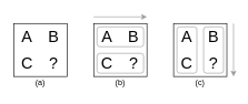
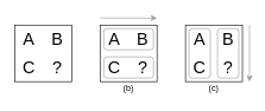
  <mxCell id="0" />
  <mxCell id="1" parent="0" />
  <mxCell id="2" value="" style="group" vertex="1" connectable="0" parent="1"><mxGeometry x="20" y="35" width="80" height="80" as="geometry" /></mxCell>
  <mxCell id="3" value="" style="whiteSpace=wrap;html=1;aspect=fixed;fillColor=none;" vertex="1" parent="2"><mxGeometry width="80" height="80" as="geometry" /></mxCell>
  <mxCell id="4" value="&lt;font style=&quot;font-size: 24px&quot;&gt;A&lt;/font&gt;" style="text;html=1;strokeColor=none;fillColor=none;align=center;verticalAlign=middle;whiteSpace=wrap;rounded=0;" vertex="1" parent="2"><mxGeometry width="40" height="40" as="geometry" /></mxCell>
  <mxCell id="5" value="&lt;font style=&quot;font-size: 24px&quot;&gt;B&lt;/font&gt;" style="text;html=1;strokeColor=none;fillColor=none;align=center;verticalAlign=middle;whiteSpace=wrap;rounded=0;" vertex="1" parent="2"><mxGeometry x="40" width="40" height="40" as="geometry" /></mxCell>
  <mxCell id="6" value="&lt;font style=&quot;font-size: 24px&quot;&gt;?&lt;/font&gt;" style="text;html=1;strokeColor=none;fillColor=none;align=center;verticalAlign=middle;whiteSpace=wrap;rounded=0;" vertex="1" parent="2"><mxGeometry x="40" y="40" width="40" height="40" as="geometry" /></mxCell>
  <mxCell id="7" value="&lt;font style=&quot;font-size: 24px&quot;&gt;C&lt;/font&gt;" style="text;html=1;strokeColor=none;fillColor=none;align=center;verticalAlign=middle;whiteSpace=wrap;rounded=0;" vertex="1" parent="2"><mxGeometry y="40" width="40" height="40" as="geometry" /></mxCell>
  <mxCell id="8" value="" style="group" vertex="1" connectable="0" parent="1"><mxGeometry x="140" y="35" width="80" height="95" as="geometry" /></mxCell>
  <mxCell id="9" value="" style="whiteSpace=wrap;html=1;aspect=fixed;fillColor=none;" vertex="1" parent="8"><mxGeometry width="80" height="80" as="geometry" /></mxCell>
  <mxCell id="10" value="&lt;font style=&quot;font-size: 24px&quot;&gt;A&lt;/font&gt;" style="text;html=1;strokeColor=none;fillColor=none;align=center;verticalAlign=middle;whiteSpace=wrap;rounded=0;" vertex="1" parent="8"><mxGeometry width="40" height="40" as="geometry" /></mxCell>
  <mxCell id="11" value="&lt;font style=&quot;font-size: 24px&quot;&gt;B&lt;/font&gt;" style="text;html=1;strokeColor=none;fillColor=none;align=center;verticalAlign=middle;whiteSpace=wrap;rounded=0;" vertex="1" parent="8"><mxGeometry x="40" width="40" height="40" as="geometry" /></mxCell>
  <mxCell id="12" value="&lt;font style=&quot;font-size: 24px&quot;&gt;?&lt;/font&gt;" style="text;html=1;strokeColor=none;fillColor=none;align=center;verticalAlign=middle;whiteSpace=wrap;rounded=0;" vertex="1" parent="8"><mxGeometry x="40" y="40" width="40" height="40" as="geometry" /></mxCell>
  <mxCell id="13" value="&lt;font style=&quot;font-size: 24px&quot;&gt;C&lt;/font&gt;" style="text;html=1;strokeColor=none;fillColor=none;align=center;verticalAlign=middle;whiteSpace=wrap;rounded=0;" vertex="1" parent="8"><mxGeometry y="40" width="40" height="40" as="geometry" /></mxCell>
  <mxCell id="14" value="" style="rounded=1;whiteSpace=wrap;html=1;fillColor=none;strokeColor=#999999;rotation=90;" vertex="1" parent="8"><mxGeometry x="25" y="-15" width="30" height="70" as="geometry" /></mxCell>
  <mxCell id="15" value="" style="rounded=1;whiteSpace=wrap;html=1;fillColor=none;strokeColor=#999999;rotation=90;" vertex="1" parent="8"><mxGeometry x="25" y="25" width="30" height="70" as="geometry" /></mxCell>
  <mxCell id="16" value="" style="group" vertex="1" connectable="0" parent="1"><mxGeometry x="260" y="35" width="80" height="80" as="geometry" /></mxCell>
  <mxCell id="17" value="" style="whiteSpace=wrap;html=1;aspect=fixed;fillColor=none;" vertex="1" parent="16"><mxGeometry width="80" height="80" as="geometry" /></mxCell>
  <mxCell id="18" value="&lt;font style=&quot;font-size: 24px&quot;&gt;A&lt;/font&gt;" style="text;html=1;strokeColor=none;fillColor=none;align=center;verticalAlign=middle;whiteSpace=wrap;rounded=0;" vertex="1" parent="16"><mxGeometry width="40" height="40" as="geometry" /></mxCell>
  <mxCell id="19" value="&lt;font style=&quot;font-size: 24px&quot;&gt;B&lt;/font&gt;" style="text;html=1;strokeColor=none;fillColor=none;align=center;verticalAlign=middle;whiteSpace=wrap;rounded=0;" vertex="1" parent="16"><mxGeometry x="40" width="40" height="40" as="geometry" /></mxCell>
  <mxCell id="20" value="&lt;font style=&quot;font-size: 24px&quot;&gt;?&lt;/font&gt;" style="text;html=1;strokeColor=none;fillColor=none;align=center;verticalAlign=middle;whiteSpace=wrap;rounded=0;" vertex="1" parent="16"><mxGeometry x="40" y="40" width="40" height="40" as="geometry" /></mxCell>
  <mxCell id="21" value="&lt;font style=&quot;font-size: 24px&quot;&gt;C&lt;/font&gt;" style="text;html=1;strokeColor=none;fillColor=none;align=center;verticalAlign=middle;whiteSpace=wrap;rounded=0;" vertex="1" parent="16"><mxGeometry y="40" width="40" height="40" as="geometry" /></mxCell>
  <mxCell id="22" value="" style="rounded=1;whiteSpace=wrap;html=1;fillColor=none;strokeColor=#999999;" vertex="1" parent="16"><mxGeometry x="5" y="5" width="30" height="70" as="geometry" /></mxCell>
  <mxCell id="23" value="" style="rounded=1;whiteSpace=wrap;html=1;fillColor=none;strokeColor=#999999;" vertex="1" parent="16"><mxGeometry x="45" y="5" width="30" height="70" as="geometry" /></mxCell>
  <mxCell id="24" value="" style="endArrow=classic;html=1;strokeColor=#999999;" edge="1" parent="1"><mxGeometry width="50" height="50" relative="1" as="geometry"><mxPoint x="140" y="25" as="sourcePoint" /><mxPoint x="220" y="25" as="targetPoint" /></mxGeometry></mxCell>
  <mxCell id="25" value="" style="endArrow=classic;html=1;strokeColor=#999999;" edge="1" parent="1"><mxGeometry width="50" height="50" relative="1" as="geometry"><mxPoint x="350" y="35" as="sourcePoint" /><mxPoint x="350" y="115" as="targetPoint" /></mxGeometry></mxCell>
- <mxCell id="26" value="(a)" style="text;html=1;strokeColor=none;fillColor=none;align=center;verticalAlign=middle;whiteSpace=wrap;rounded=0;dashed=1;dashPattern=1 1;" vertex="1" parent="1"><mxGeometry x="20" y="115" width="80" height="20" as="geometry" /></mxCell>
  <mxCell id="27" value="(b)" style="text;html=1;strokeColor=none;fillColor=none;align=center;verticalAlign=middle;whiteSpace=wrap;rounded=0;dashed=1;dashPattern=1 1;" vertex="1" parent="1"><mxGeometry x="140" y="115" width="80" height="20" as="geometry" /></mxCell>
  <mxCell id="28" value="(c)" style="text;html=1;strokeColor=none;fillColor=none;align=center;verticalAlign=middle;whiteSpace=wrap;rounded=0;dashed=1;dashPattern=1 1;" vertex="1" parent="1"><mxGeometry x="260" y="115" width="80" height="20" as="geometry" /></mxCell>
